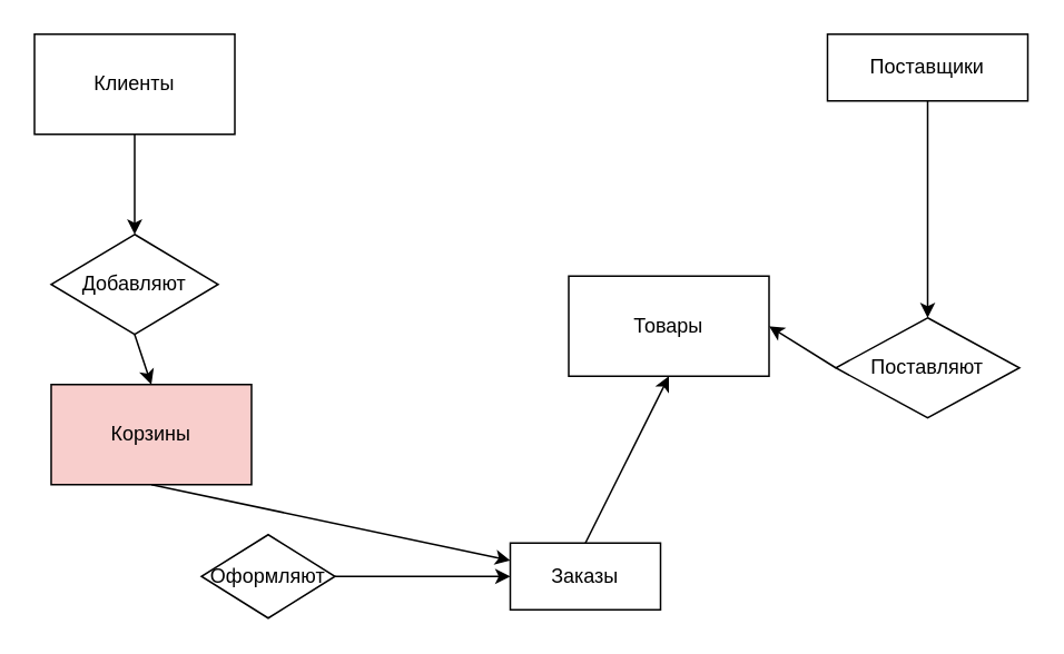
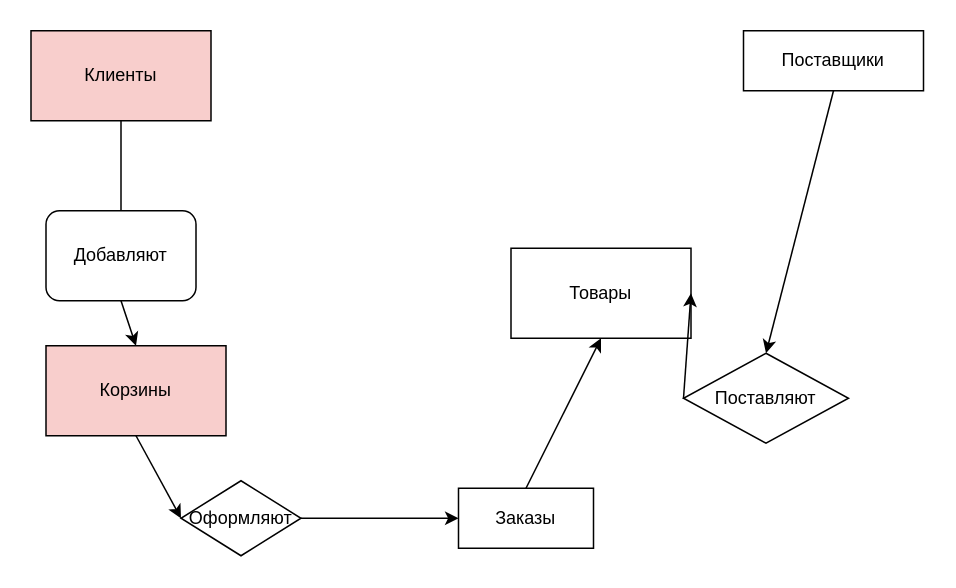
  <mxCell id="0" />
  <mxCell id="1" parent="0" />
- <mxCell id="2" value="Клиенты" style="rounded=0;whiteSpace=wrap;html=1;" vertex="1" parent="1"><mxGeometry x="20" y="20" width="120" height="60" as="geometry" /></mxCell>
+ <mxCell id="2" value="Клиенты" style="rounded=0;whiteSpace=wrap;html=1;fillColor=#f8cecc;" vertex="1" parent="1"><mxGeometry x="20" y="20" width="120" height="60" as="geometry" /></mxCell>
  <mxCell id="3" value="Поставщики" style="rounded=0;whiteSpace=wrap;html=1;" vertex="1" parent="1"><mxGeometry x="495" y="20" width="120" height="40" as="geometry" /></mxCell>
- <mxCell id="4" value="Поставляют" style="rhombus;whiteSpace=wrap;html=1;" vertex="1" parent="1"><mxGeometry x="500" y="190" width="110" height="60" as="geometry" /></mxCell>
+ <mxCell id="4" value="Поставляют" style="rhombus;whiteSpace=wrap;html=1;" vertex="1" parent="1"><mxGeometry x="455" y="235" width="110" height="60" as="geometry" /></mxCell>
  <mxCell id="5" value="" style="endArrow=classic;html=1;rounded=0;exitX=0.5;exitY=1;exitDx=0;exitDy=0;entryX=0.5;entryY=0;entryDx=0;entryDy=0;" edge="1" parent="1" source="3" target="4"><mxGeometry width="50" height="50" relative="1" as="geometry"><mxPoint x="360" y="180" as="sourcePoint" /><mxPoint x="410" y="130" as="targetPoint" /></mxGeometry></mxCell>
  <mxCell id="6" value="Товары" style="rounded=0;whiteSpace=wrap;html=1;" vertex="1" parent="1"><mxGeometry x="340" y="165" width="120" height="60" as="geometry" /></mxCell>
  <mxCell id="7" value="" style="endArrow=classic;html=1;rounded=0;exitX=0;exitY=0.5;exitDx=0;exitDy=0;entryX=1;entryY=0.5;entryDx=0;entryDy=0;" edge="1" parent="1" source="4" target="6"><mxGeometry width="50" height="50" relative="1" as="geometry"><mxPoint x="360" y="180" as="sourcePoint" /><mxPoint x="410" y="130" as="targetPoint" /></mxGeometry></mxCell>
- <mxCell id="8" value="Добавляют" style="rhombus;whiteSpace=wrap;html=1;" vertex="1" parent="1"><mxGeometry x="30" y="140" width="100" height="60" as="geometry" /></mxCell>
+ <mxCell id="8" value="Добавляют" style="whiteSpace=wrap;html=1;rounded=1;" vertex="1" parent="1"><mxGeometry x="30" y="140" width="100" height="60" as="geometry" /></mxCell>
  <mxCell id="9" value="Корзины" style="rounded=0;whiteSpace=wrap;html=1;fillColor=#f8cecc;" vertex="1" parent="1"><mxGeometry x="30" y="230" width="120" height="60" as="geometry" /></mxCell>
  <mxCell id="10" value="Оформляют" style="rhombus;whiteSpace=wrap;html=1;" vertex="1" parent="1"><mxGeometry x="120" y="320" width="80" height="50" as="geometry" /></mxCell>
- <mxCell id="11" value="" style="endArrow=classic;html=1;rounded=0;exitX=0.5;exitY=1;exitDx=0;exitDy=0;entryX=0.5;entryY=0;entryDx=0;entryDy=0;" edge="1" parent="1" source="2" target="8"><mxGeometry width="50" height="50" relative="1" as="geometry"><mxPoint x="360" y="180" as="sourcePoint" /><mxPoint x="410" y="130" as="targetPoint" /></mxGeometry></mxCell>
+ <mxCell id="11" value="" style="endArrow=none;html=1;rounded=0;exitX=0.5;exitY=1;exitDx=0;exitDy=0;entryX=0.5;entryY=0;entryDx=0;entryDy=0;" edge="1" parent="1" source="2" target="8"><mxGeometry width="50" height="50" relative="1" as="geometry"><mxPoint x="360" y="180" as="sourcePoint" /><mxPoint x="410" y="130" as="targetPoint" /></mxGeometry></mxCell>
  <mxCell id="12" value="" style="endArrow=classic;html=1;rounded=0;exitX=0.5;exitY=1;exitDx=0;exitDy=0;entryX=0.5;entryY=0;entryDx=0;entryDy=0;" edge="1" parent="1" source="8" target="9"><mxGeometry width="50" height="50" relative="1" as="geometry"><mxPoint x="360" y="180" as="sourcePoint" /><mxPoint x="410" y="130" as="targetPoint" /></mxGeometry></mxCell>
- <mxCell id="13" value="" style="endArrow=classic;html=1;rounded=0;exitX=0.5;exitY=1;exitDx=0;exitDy=0;" edge="1" parent="1" source="9" target="14"><mxGeometry width="50" height="50" relative="1" as="geometry"><mxPoint x="360" y="180" as="sourcePoint" /><mxPoint x="410" y="130" as="targetPoint" /></mxGeometry></mxCell>
+ <mxCell id="13" value="" style="endArrow=classic;html=1;rounded=0;exitX=0.5;exitY=1;exitDx=0;exitDy=0;entryX=0;entryY=0.5;entryDx=0;entryDy=0;" edge="1" parent="1" source="9" target="10"><mxGeometry width="50" height="50" relative="1" as="geometry"><mxPoint x="360" y="180" as="sourcePoint" /><mxPoint x="410" y="130" as="targetPoint" /></mxGeometry></mxCell>
  <mxCell id="14" value="Заказы" style="rounded=0;whiteSpace=wrap;html=1;" vertex="1" parent="1"><mxGeometry x="305" y="325" width="90" height="40" as="geometry" /></mxCell>
  <mxCell id="15" value="" style="endArrow=classic;html=1;rounded=0;exitX=1;exitY=0.5;exitDx=0;exitDy=0;entryX=0;entryY=0.5;entryDx=0;entryDy=0;" edge="1" parent="1" source="10" target="14"><mxGeometry width="50" height="50" relative="1" as="geometry"><mxPoint x="360" y="180" as="sourcePoint" /><mxPoint x="410" y="130" as="targetPoint" /></mxGeometry></mxCell>
  <mxCell id="16" value="" style="endArrow=classic;html=1;rounded=0;exitX=0.5;exitY=0;exitDx=0;exitDy=0;entryX=0.5;entryY=1;entryDx=0;entryDy=0;" edge="1" parent="1" source="14" target="6"><mxGeometry width="50" height="50" relative="1" as="geometry"><mxPoint x="360" y="180" as="sourcePoint" /><mxPoint x="410" y="130" as="targetPoint" /></mxGeometry></mxCell>
